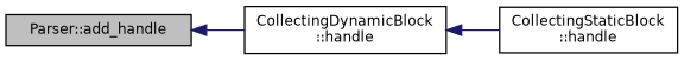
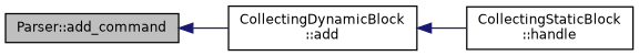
  digraph {
    rankdir=LR
    node [color=black fillcolor=white fontname=Helvetica fontsize=10 shape=record style=filled]
    edge [color=midnightblue dir=back fontname=Helvetica fontsize=10 labelfontname=Helvetica labelfontsize=10 style=solid]
-   n1 [fillcolor=grey75 fontcolor=black height=0.2 label="Parser::add_handle" width=0.4]
-   n2 [height=0.2 label="CollectingDynamicBlock\l::handle" width=0.4]
+   n1 [fillcolor=grey75 fontcolor=black height=0.2 label="Parser::add_command" width=0.4]
+   n2 [height=0.2 label="CollectingDynamicBlock\l::add" width=0.4]
    n3 [height=0.2 label="CollectingStaticBlock\l::handle" width=0.4]
    n1 -> n2
    n2 -> n3
  }
